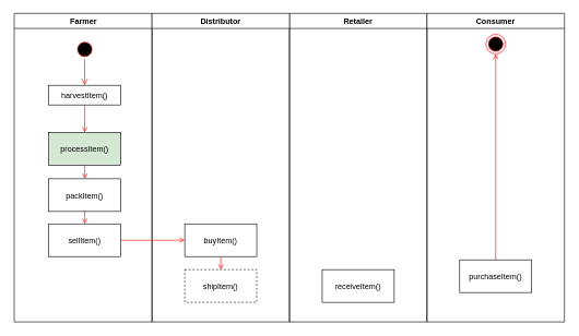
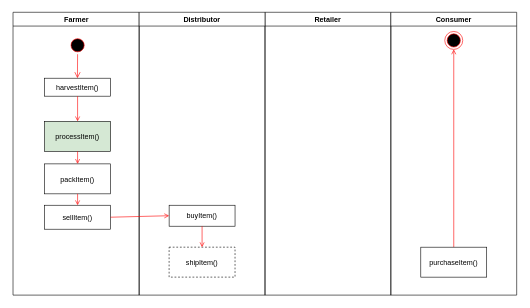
  <mxCell id="0" />
  <mxCell id="1" parent="0" />
  <mxCell id="2" value="Farmer" style="swimlane;whiteSpace=wrap" parent="1" vertex="1"><mxGeometry x="20.5" y="20" width="210.5" height="472" as="geometry" /></mxCell>
  <mxCell id="3" value="" style="ellipse;shape=startState;fillColor=#000000;strokeColor=#ff0000;" parent="2" vertex="1"><mxGeometry x="92.75" y="40" width="30" height="30" as="geometry" /></mxCell>
  <mxCell id="4" value="" style="edgeStyle=elbowEdgeStyle;elbow=horizontal;verticalAlign=bottom;endArrow=open;endSize=8;strokeColor=#FF0000;endFill=1;rounded=0;exitX=0.5;exitY=1;exitDx=0;exitDy=0;" parent="2" source="3" target="5" edge="1"><mxGeometry x="92.75" y="40" as="geometry"><mxPoint x="107.75" y="110" as="targetPoint" /><mxPoint x="107.5" y="72" as="sourcePoint" /></mxGeometry></mxCell>
  <mxCell id="5" value="harvestItem()" style="" parent="2" vertex="1"><mxGeometry x="52.75" y="110" width="110" height="30" as="geometry" /></mxCell>
  <mxCell id="6" value="processItem()" style="fillColor=#d5e8d4;" parent="2" vertex="1"><mxGeometry x="52.75" y="182" width="110" height="50" as="geometry" /></mxCell>
  <mxCell id="7" value="" style="endArrow=open;strokeColor=#FF0000;endFill=1;rounded=0" parent="2" source="5" target="6" edge="1"><mxGeometry relative="1" as="geometry" /></mxCell>
  <mxCell id="8" value="packItem()" style="" parent="2" vertex="1"><mxGeometry x="52.75" y="253" width="110" height="50" as="geometry" /></mxCell>
  <mxCell id="9" value="" style="endArrow=open;strokeColor=#FF0000;endFill=1;rounded=0" parent="2" source="6" target="8" edge="1"><mxGeometry relative="1" as="geometry" /></mxCell>
- <mxCell id="10" value="sellItem()" style="" vertex="1" parent="2"><mxGeometry x="52.75" y="322" width="110" height="50" as="geometry" /></mxCell>
+ <mxCell id="10" value="sellItem()" style="" vertex="1" parent="2"><mxGeometry x="52.75" y="322" width="110" height="40" as="geometry" /></mxCell>
  <mxCell id="11" value="" style="endArrow=open;strokeColor=#FF0000;endFill=1;rounded=0;entryX=0.5;entryY=0;entryDx=0;entryDy=0;exitX=0.5;exitY=1;exitDx=0;exitDy=0;" edge="1" parent="2" source="8" target="10"><mxGeometry relative="1" as="geometry"><mxPoint x="117.75" y="242" as="sourcePoint" /><mxPoint x="117.75" y="263" as="targetPoint" /></mxGeometry></mxCell>
  <mxCell id="12" value="Retailer" style="swimlane;whiteSpace=wrap" parent="1" vertex="1"><mxGeometry x="441" y="20" width="210" height="472" as="geometry" /></mxCell>
- <mxCell id="13" value="receiveItem()" style="" vertex="1" parent="12"><mxGeometry x="50" y="392" width="110" height="50" as="geometry" /></mxCell>
  <mxCell id="14" value="Consumer" style="swimlane;whiteSpace=wrap" vertex="1" parent="1"><mxGeometry x="651" y="20" width="210" height="472" as="geometry" /></mxCell>
  <mxCell id="15" value="" style="ellipse;shape=endState;fillColor=#000000;strokeColor=#ff0000" vertex="1" parent="14"><mxGeometry x="90" y="32" width="30" height="30" as="geometry" /></mxCell>
  <mxCell id="16" value="" style="endArrow=open;strokeColor=#FF0000;endFill=1;rounded=0;exitX=0.5;exitY=0;exitDx=0;exitDy=0;" edge="1" parent="14" source="17" target="15"><mxGeometry relative="1" as="geometry"><mxPoint x="105" y="372" as="sourcePoint" /></mxGeometry></mxCell>
- <mxCell id="17" value="purchaseItem()" style="" vertex="1" parent="14"><mxGeometry x="50" y="377" width="110" height="50" as="geometry" /></mxCell>
+ <mxCell id="17" value="purchaseItem()" style="" vertex="1" parent="14"><mxGeometry x="50" y="392" width="110" height="50" as="geometry" /></mxCell>
  <mxCell id="18" value="Distributor" style="swimlane;whiteSpace=wrap" parent="1" vertex="1"><mxGeometry x="231" y="20" width="210" height="472" as="geometry" /></mxCell>
- <mxCell id="19" value="buyItem()" style="" vertex="1" parent="18"><mxGeometry x="50" y="322" width="110" height="50" as="geometry" /></mxCell>
+ <mxCell id="19" value="buyItem()" style="" vertex="1" parent="18"><mxGeometry x="50" y="322" width="110" height="35" as="geometry" /></mxCell>
  <mxCell id="20" value="shipItem()" style="dashed=1;" vertex="1" parent="18"><mxGeometry x="50" y="392" width="110" height="50" as="geometry" /></mxCell>
  <mxCell id="21" value="" style="endArrow=open;strokeColor=#FF0000;endFill=1;rounded=0;entryX=0.5;entryY=0;entryDx=0;entryDy=0;exitX=0.5;exitY=1;exitDx=0;exitDy=0;" edge="1" parent="18" source="19" target="20"><mxGeometry relative="1" as="geometry"><mxPoint x="-37.75" y="357" as="sourcePoint" /><mxPoint x="60" y="357" as="targetPoint" /></mxGeometry></mxCell>
  <mxCell id="22" value="" style="endArrow=open;strokeColor=#FF0000;endFill=1;rounded=0;entryX=0;entryY=0.5;entryDx=0;entryDy=0;exitX=1;exitY=0.5;exitDx=0;exitDy=0;" edge="1" parent="1" source="10" target="19"><mxGeometry relative="1" as="geometry"><mxPoint x="138.25" y="333" as="sourcePoint" /><mxPoint x="138.25" y="352" as="targetPoint" /></mxGeometry></mxCell>
